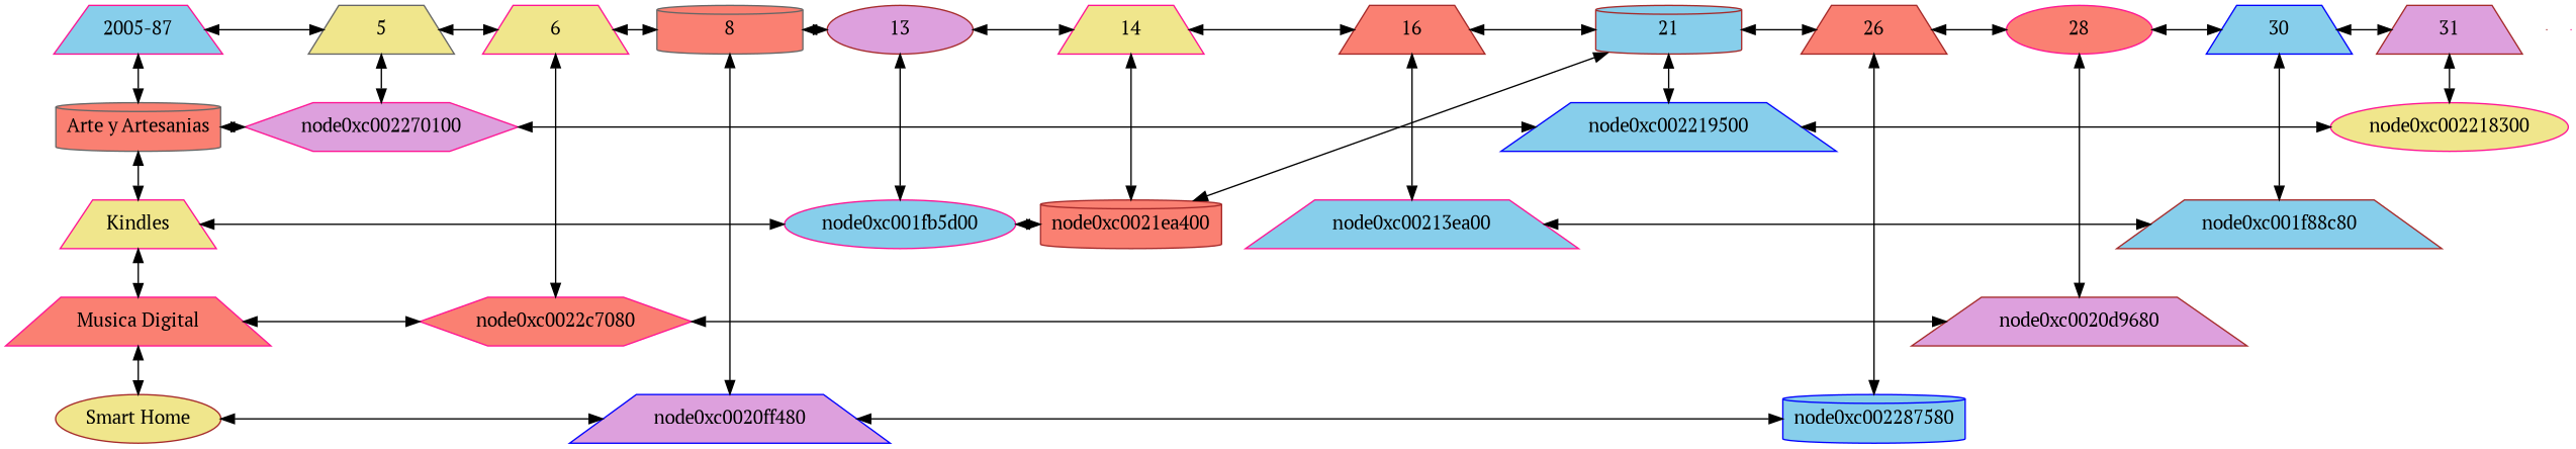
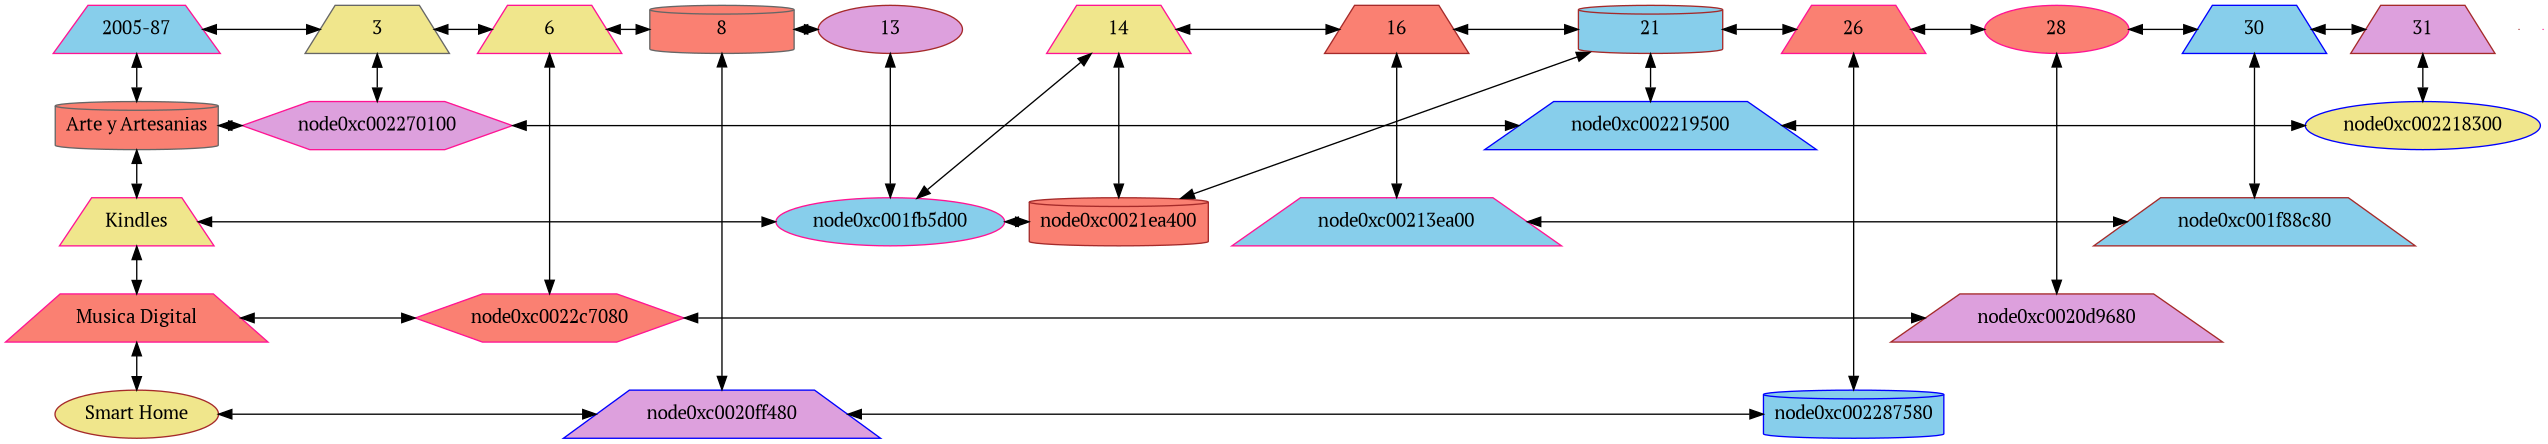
  digraph {
    fontname="PT Serif"
    node [color=deeppink fillcolor=salmon fontname="PT Serif" group=1 shape=trapezium style=filled]
    edge [dir=both fontname="PT Serif"]
    n1 [fillcolor=skyblue label="2005-87" width=1.5]
-   n2 [color=gray40 fillcolor=khaki group=5 label=5 width=1.5]
+   n2 [color=gray40 fillcolor=khaki group=5 label=3 width=1.5]
    n3 [fillcolor=khaki group=6 label=6 width=1.5]
    n4 [color=gray40 group=8 label=8 shape=cylinder width=1.5]
    n5 [color=brown fillcolor=plum group=13 label=13 shape=ellipse width=1.5]
    n6 [fillcolor=khaki group=14 label=14 width=1.5]
    n7 [color=brown group=16 label=16 width=1.5]
    n8 [color=brown fillcolor=skyblue group=21 label=21 shape=cylinder width=1.5]
-   n9 [color=brown group=26 label=26 width=1.5]
+   n9 [group=26 label=26 width=1.5]
    n10 [group=28 label=28 shape=ellipse width=1.5]
    n11 [color=blue fillcolor=skyblue group=30 label=30 width=1.5]
    n12 [color=brown fillcolor=plum group=31 label=31 width=1.5]
    n13 [color=gray40 label="Arte y Artesanias" shape=cylinder width=1.5]
    node0xc002270100 [fillcolor=plum group=5 shape=hexagon width=0.5]
    node0xc0022c7080 [group=6 shape=hexagon width=0.5]
    node0xc0020d9680 [color=brown fillcolor=plum group=28 width=0.5]
    node0xc002219500 [color=blue fillcolor=skyblue group=21 width=0.5]
-   node0xc002218300 [fillcolor=khaki group=31 shape=ellipse width=0.5]
+   node0xc002218300 [color=blue fillcolor=khaki group=31 shape=ellipse width=0.5]
    n19 [fillcolor=khaki label=Kindles width=1.5]
    node0xc001fb5d00 [fillcolor=skyblue group=13 shape=ellipse width=0.5]
    node0xc0021ea400 [color=brown group=14 shape=cylinder width=0.5]
    node0xc00213ea00 [fillcolor=skyblue group=16 width=0.5]
    node0xc001f88c80 [color=brown fillcolor=skyblue group=30 width=0.5]
    n24 [label="Musica Digital" width=1.5]
    n25 [color=brown fillcolor=khaki label="Smart Home" shape=ellipse width=1.5]
    node0xc0020ff480 [color=blue fillcolor=plum group=8 width=0.5]
    node0xc002287580 [color=blue fillcolor=skyblue group=26 shape=cylinder width=0.5]
    e0 [color=brown shape=point width=0 group=""]
    e1 [shape=point width=0 group=""]
    subgraph sub_1 {
      rank=same
      n1
      n2
    }
    subgraph sub_2 {
      rank=same
      n2
      n3
    }
    subgraph sub_3 {
      rank=same
      n3
      n4
    }
    subgraph sub_4 {
      rank=same
      n4
      n5
    }
    subgraph sub_5 {
      rank=same
      n5
      n6
    }
    subgraph sub_6 {
      rank=same
      n6
      n7
    }
    subgraph sub_7 {
      rank=same
      n7
      n8
    }
    subgraph sub_8 {
      rank=same
      n8
      n9
    }
    subgraph sub_9 {
      rank=same
      n9
      n10
    }
    subgraph sub_10 {
      rank=same
      n10
      n11
    }
    subgraph sub_11 {
      rank=same
      n11
      n12
    }
    subgraph sub_12 {
      rank=same
      n13
      node0xc002270100
    }
    subgraph sub_13 {
      rank=same
      node0xc0022c7080
      node0xc0020d9680
    }
    subgraph sub_14 {
      rank=same
      node0xc002270100
      node0xc002219500
    }
    subgraph sub_15 {
      rank=same
      node0xc002219500
      node0xc002218300
    }
    subgraph sub_16 {
      rank=same
      n19
      node0xc001fb5d00
    }
    subgraph sub_17 {
      rank=same
      node0xc001fb5d00
      node0xc0021ea400
    }
    subgraph sub_18 {
      rank=same
      node0xc0021ea400
      node0xc00213ea00
    }
    subgraph sub_19 {
      rank=same
      node0xc00213ea00
      node0xc001f88c80
    }
    subgraph sub_20 {
      rank=same
      node0xc0022c7080
      n24
    }
    subgraph sub_21 {
      rank=same
      n25
      node0xc0020ff480
    }
    subgraph sub_22 {
      rank=same
      node0xc0020ff480
      node0xc002287580
    }
    n1 -> n2
    n1 -> n13
    n2 -> n3
    n2 -> node0xc002270100
    n3 -> n4
    n3 -> node0xc0022c7080
    n4 -> n5
    n4 -> node0xc0020ff480
-   n5 -> n6
+   node0xc001fb5d00 -> n6
    n5 -> node0xc001fb5d00
    n6 -> n7
    n6 -> node0xc0021ea400
    n7 -> n8
    n7 -> node0xc00213ea00
    n8 -> n9
    n8 -> node0xc002219500
    n9 -> n10
    n9 -> node0xc002287580
    n10 -> n11
    n10 -> node0xc0020d9680
    n11 -> n12
    n11 -> node0xc001f88c80
    n12 -> node0xc002218300
    n13 -> node0xc002270100
    n13 -> n19
    node0xc002270100 -> node0xc002219500
    node0xc0022c7080 -> node0xc0020d9680
    node0xc002219500 -> node0xc002218300
    n19 -> node0xc001fb5d00
    n19 -> n24
    node0xc001fb5d00 -> node0xc0021ea400
    node0xc0021ea400 -> n8
    node0xc00213ea00 -> node0xc001f88c80
    n24 -> node0xc0022c7080
    n24 -> n25
    n25 -> node0xc0020ff480
    node0xc0020ff480 -> node0xc002287580
  }
